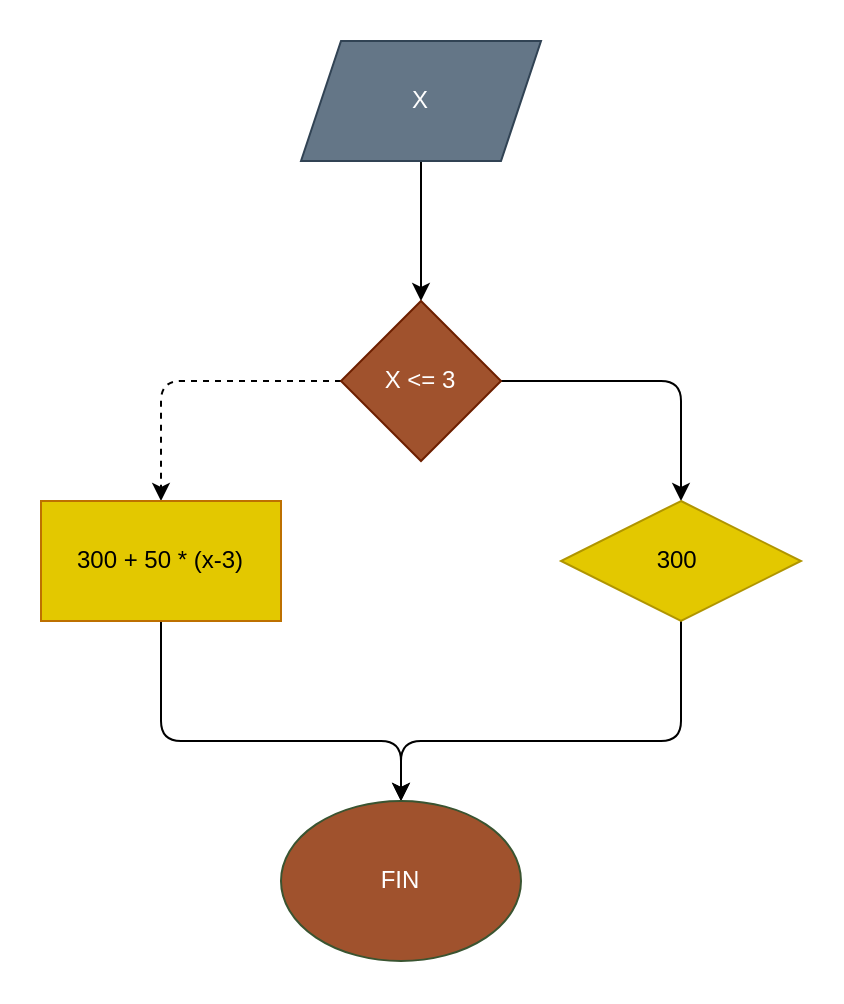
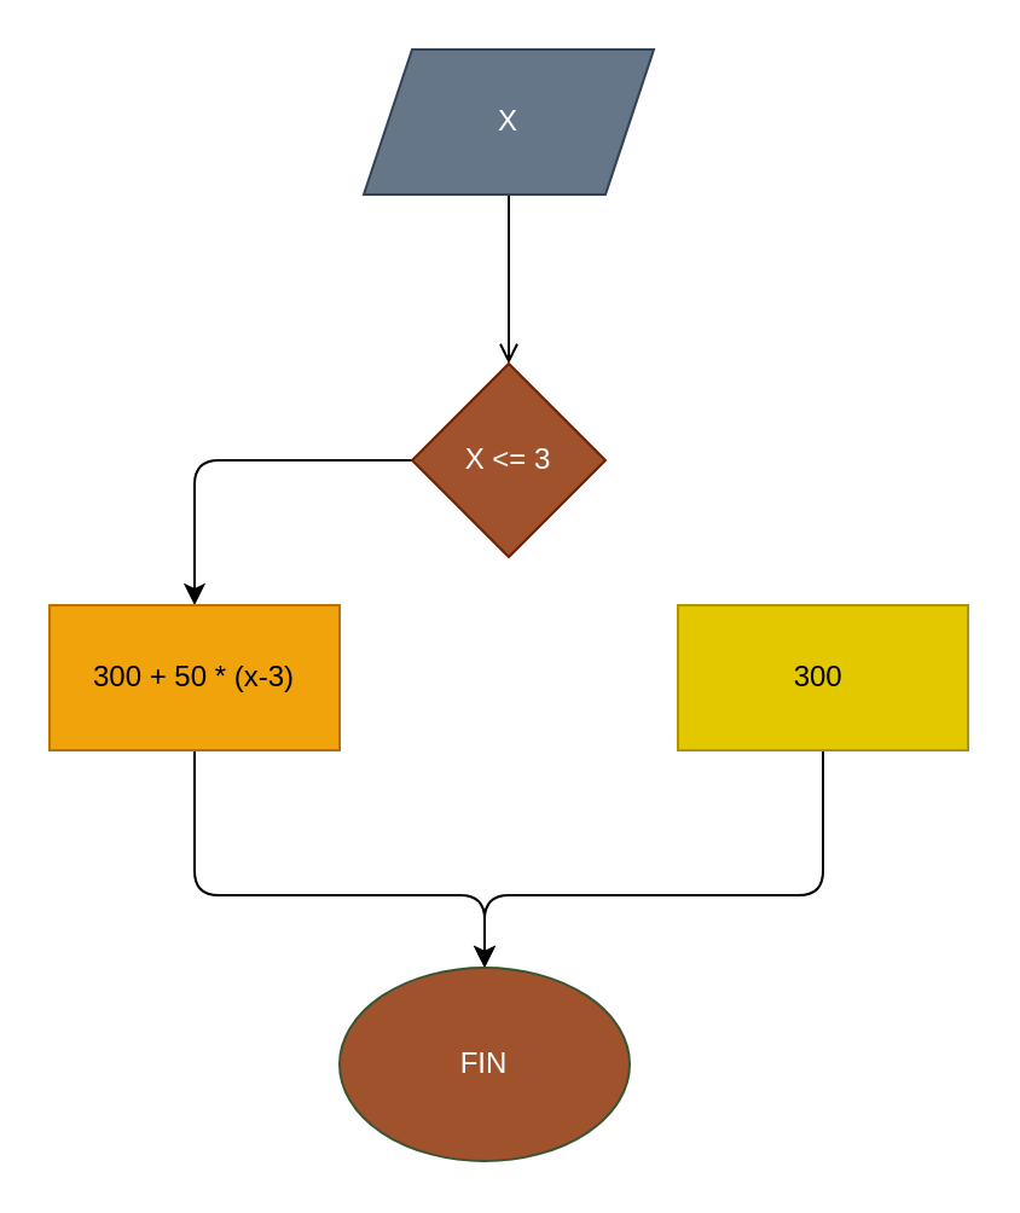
  <mxCell id="0" />
  <mxCell id="1" parent="0" />
- <mxCell id="2" value="" style="edgeStyle=none;html=1;" parent="1" source="3" target="6" edge="1"><mxGeometry relative="1" as="geometry" /></mxCell>
+ <mxCell id="2" value="" style="edgeStyle=none;html=1;endArrow=open;" parent="1" source="3" target="6" edge="1"><mxGeometry relative="1" as="geometry" /></mxCell>
  <mxCell id="3" value="X" style="shape=parallelogram;perimeter=parallelogramPerimeter;whiteSpace=wrap;html=1;fixedSize=1;fillColor=#647687;fontColor=#ffffff;strokeColor=#314354;" parent="1" vertex="1"><mxGeometry x="150" y="20" width="120" height="60" as="geometry" /></mxCell>
- <mxCell id="4" value="" style="edgeStyle=none;html=1;" parent="1" source="6" target="8" edge="1"><mxGeometry relative="1" as="geometry"><Array as="points"><mxPoint x="340" y="190" /></Array></mxGeometry></mxCell>
- <mxCell id="5" value="" style="edgeStyle=none;html=1;dashed=1;" parent="1" source="6" target="10" edge="1"><mxGeometry relative="1" as="geometry"><Array as="points"><mxPoint x="80" y="190" /></Array></mxGeometry></mxCell>
+ <mxCell id="5" value="" style="edgeStyle=none;html=1;" parent="1" source="6" target="10" edge="1"><mxGeometry relative="1" as="geometry"><Array as="points"><mxPoint x="80" y="190" /></Array></mxGeometry></mxCell>
  <mxCell id="6" value="X &amp;lt;= 3" style="rhombus;whiteSpace=wrap;html=1;fillColor=#a0522d;fontColor=#ffffff;strokeColor=#6D1F00;" parent="1" vertex="1"><mxGeometry x="170" y="150" width="80" height="80" as="geometry" /></mxCell>
  <mxCell id="7" style="edgeStyle=none;html=1;" parent="1" source="8" target="11" edge="1"><mxGeometry relative="1" as="geometry"><Array as="points"><mxPoint x="340" y="370" /><mxPoint x="200" y="370" /></Array></mxGeometry></mxCell>
- <mxCell id="8" value="300&amp;nbsp;" style="rhombus;whiteSpace=wrap;html=1;fillColor=#e3c800;fontColor=#000000;strokeColor=#B09500;" parent="1" vertex="1"><mxGeometry x="280" y="250" width="120" height="60" as="geometry" /></mxCell>
+ <mxCell id="8" value="300&amp;nbsp;" style="whiteSpace=wrap;html=1;fillColor=#e3c800;fontColor=#000000;strokeColor=#B09500;" parent="1" vertex="1"><mxGeometry x="280" y="250" width="120" height="60" as="geometry" /></mxCell>
  <mxCell id="9" style="edgeStyle=none;html=1;" parent="1" source="10" target="11" edge="1"><mxGeometry relative="1" as="geometry"><Array as="points"><mxPoint x="80" y="370" /><mxPoint x="200" y="370" /></Array></mxGeometry></mxCell>
- <mxCell id="10" value="300 + 50 * (x-3)" style="whiteSpace=wrap;html=1;fillColor=#e3c800;fontColor=#000000;strokeColor=#BD7000;" parent="1" vertex="1"><mxGeometry x="20" y="250" width="120" height="60" as="geometry" /></mxCell>
+ <mxCell id="10" value="300 + 50 * (x-3)" style="whiteSpace=wrap;html=1;fillColor=#f0a30a;fontColor=#000000;strokeColor=#BD7000;" parent="1" vertex="1"><mxGeometry x="20" y="250" width="120" height="60" as="geometry" /></mxCell>
  <mxCell id="11" value="FIN" style="ellipse;whiteSpace=wrap;html=1;fillColor=#a0522d;fontColor=#ffffff;strokeColor=#3A5431;" parent="1" vertex="1"><mxGeometry x="140" y="400" width="120" height="80" as="geometry" /></mxCell>
